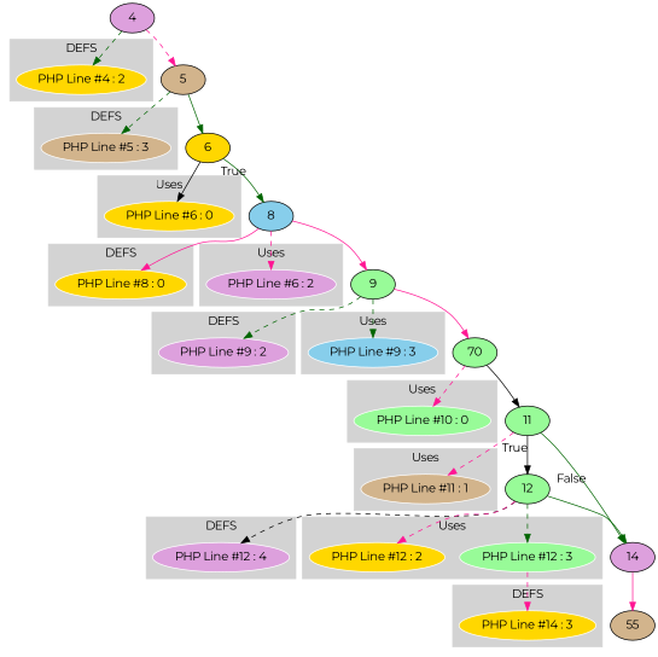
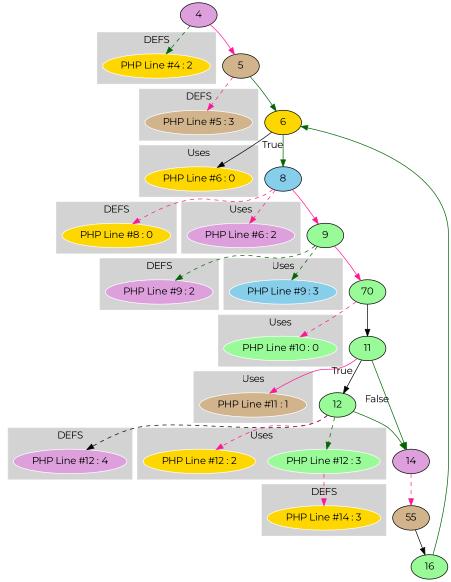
  digraph {
    fontname=Montserrat
    node [color=white fillcolor=palegreen fontname=Montserrat style=filled]
    edge [color=deeppink fontname=Montserrat]
    n1 [fillcolor=gold label="PHP Line #4 : 2"]
    n2 [fillcolor=tan label="PHP Line #5 : 3"]
    n3 [fillcolor=gold label="PHP Line #8 : 0"]
    n4 [fillcolor=plum label="PHP Line #9 : 2"]
    n5 [fillcolor=plum label="PHP Line #12 : 4"]
    n6 [fillcolor=gold label="PHP Line #14 : 3"]
    n7 [fillcolor=gold label="PHP Line #6 : 0"]
    n8 [fillcolor=plum label="PHP Line #6 : 2"]
    n9 [fillcolor=skyblue label="PHP Line #9 : 3"]
    n10 [label="PHP Line #10 : 0"]
    n11 [fillcolor=tan label="PHP Line #11 : 1"]
    n12 [label="PHP Line #12 : 3"]
    n13 [fillcolor=gold label="PHP Line #12 : 2"]
    n14 [fillcolor=plum label=4 color=""]
    n15 [fillcolor=tan label=5 color=""]
    n16 [fillcolor=gold label=6 color=""]
    n17 [fillcolor=skyblue label=8 color=""]
    n18 [label=9 color=""]
    n19 [label=70 color=""]
    n20 [label=11 color=""]
    n21 [label=12 color=""]
    n22 [fillcolor=plum label=14 color=""]
    n23 [fillcolor=tan label=55 color=""]
+   n24 [label=16 color=""]
    subgraph cluster_1 {
      color=lightgrey
      label=DEFS
      style=filled
      n1
    }
    subgraph cluster_2 {
      color=lightgrey
      label=DEFS
      style=filled
      n2
    }
    subgraph cluster_3 {
      color=lightgrey
      label=DEFS
      style=filled
      n3
    }
    subgraph cluster_4 {
      color=lightgrey
      label=DEFS
      style=filled
      n4
    }
    subgraph cluster_5 {
      color=lightgrey
      label=DEFS
      style=filled
      n5
    }
    subgraph cluster_6 {
      color=lightgrey
      label=DEFS
      style=filled
      n6
    }
    subgraph cluster_7 {
      color=lightgrey
      label=Uses
      style=filled
      n7
    }
    subgraph cluster_8 {
      color=lightgrey
      label=Uses
      style=filled
      n8
    }
    subgraph cluster_9 {
      color=lightgrey
      label=Uses
      style=filled
      n9
    }
    subgraph cluster_10 {
      color=lightgrey
      label=Uses
      style=filled
      n10
    }
    subgraph cluster_11 {
      color=lightgrey
      label=Uses
      style=filled
      n11
    }
    subgraph cluster_12 {
      color=lightgrey
      label=Uses
      style=filled
      n12
      n13
    }
    n12 -> n6 [style=dashed]
    n14 -> n1 [color=darkgreen style=dashed]
-   n14 -> n15 [style=dashed]
-   n15 -> n2 [color=darkgreen style=dashed]
+   n14 -> n15
+   n15 -> n2 [style=dashed]
    n15 -> n16 [color=darkgreen]
    n16 -> n7 [color=black style=solid]
    n16 -> n17 [color=darkgreen xlabel=True]
-   n17 -> n3 [style=solid]
+   n17 -> n3 [style=dashed]
    n17 -> n8 [style=dashed]
    n17 -> n18
    n18 -> n4 [color=darkgreen style=dashed]
    n18 -> n9 [color=darkgreen style=dashed]
    n18 -> n19
    n19 -> n10 [style=dashed]
    n19 -> n20 [color=black]
-   n20 -> n11 [style=dashed]
+   n20 -> n11 [style=solid]
    n20 -> n21 [color=black xlabel=True]
    n20 -> n22 [color=darkgreen xlabel=False]
    n21 -> n5 [color=black style=dashed]
    n21 -> n12 [color=darkgreen style=dashed]
    n21 -> n13 [style=dashed]
    n21 -> n22 [color=darkgreen]
-   n22 -> n23
+   n22 -> n23 [style=dashed]
+   n23 -> n24 [color=black]
+   n24 -> n16 [color=darkgreen]
  }
